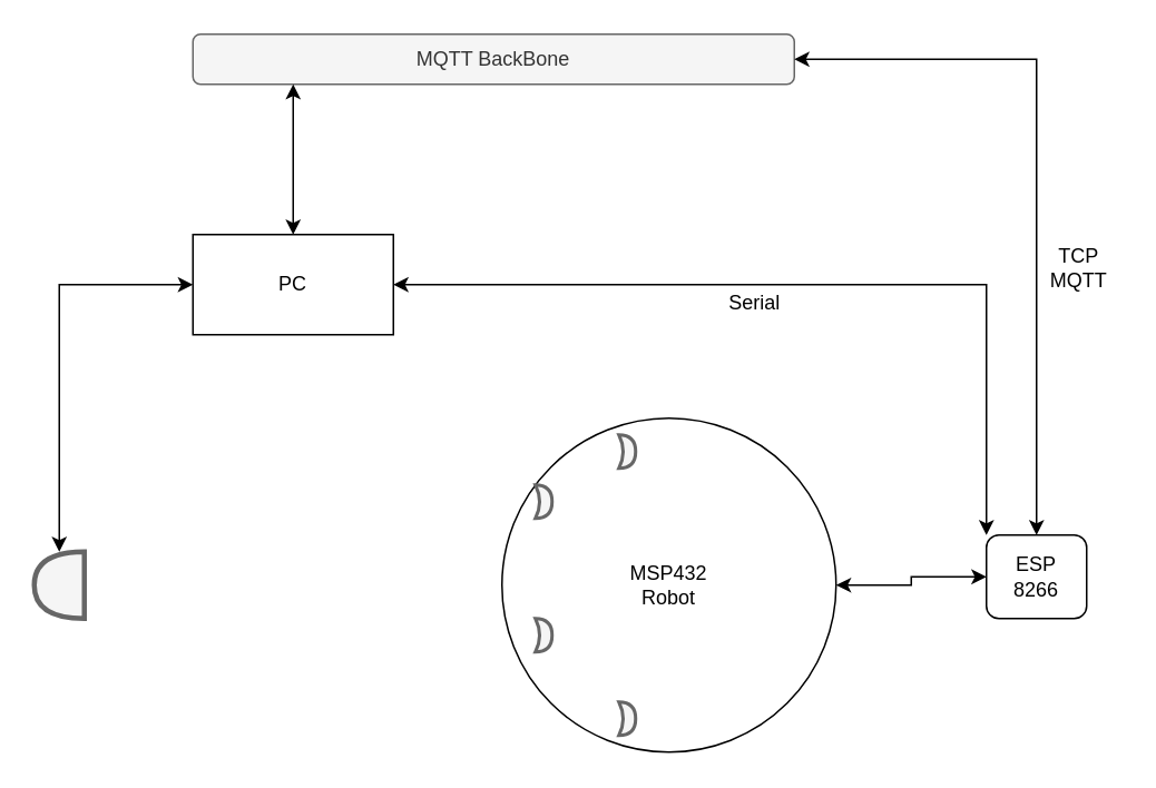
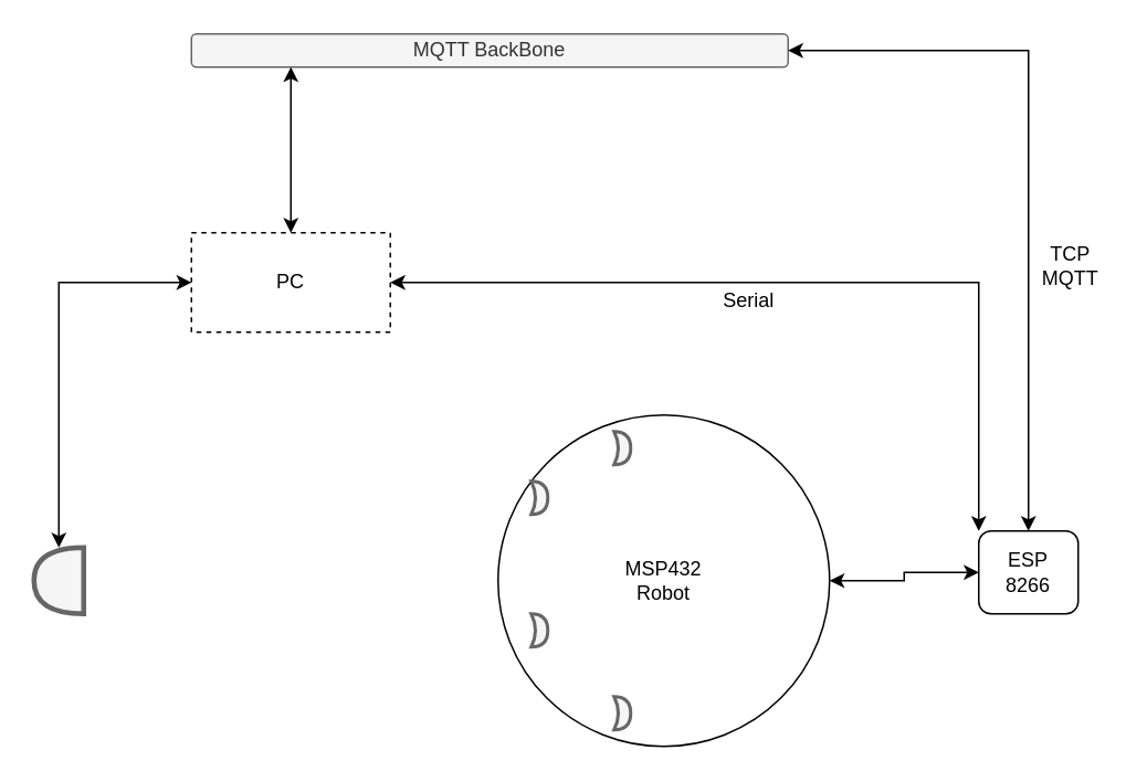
  <mxCell id="0" />
  <mxCell id="1" parent="0" />
- <mxCell id="2" value="MQTT BackBone" style="rounded=1;whiteSpace=wrap;html=1;fillColor=#f5f5f5;strokeColor=#666666;fontColor=#333333;" vertex="1" parent="1"><mxGeometry x="115" y="20" width="360" height="30" as="geometry" /></mxCell>
+ <mxCell id="2" value="MQTT BackBone" style="rounded=1;whiteSpace=wrap;html=1;fillColor=#f5f5f5;strokeColor=#666666;fontColor=#333333;" vertex="1" parent="1"><mxGeometry x="115" y="20" width="360" height="20" as="geometry" /></mxCell>
  <mxCell id="3" value="" style="shape=or;whiteSpace=wrap;html=1;rotation=-180;fillColor=#f5f5f5;strokeColor=#666666;fontColor=#333333;strokeWidth=3;" vertex="1" parent="1"><mxGeometry x="20" y="330" width="30" height="40" as="geometry" /></mxCell>
  <mxCell id="4" value="" style="edgeStyle=orthogonalEdgeStyle;rounded=0;orthogonalLoop=1;jettySize=auto;html=1;startArrow=classic;startFill=1;" edge="1" parent="1" source="5" target="7"><mxGeometry relative="1" as="geometry" /></mxCell>
  <mxCell id="5" value="MSP432&lt;br&gt;Robot" style="ellipse;whiteSpace=wrap;html=1;aspect=fixed;" vertex="1" parent="1"><mxGeometry x="300" y="250" width="200" height="200" as="geometry" /></mxCell>
  <mxCell id="6" style="edgeStyle=orthogonalEdgeStyle;rounded=0;orthogonalLoop=1;jettySize=auto;html=1;exitX=0.5;exitY=0;exitDx=0;exitDy=0;entryX=1;entryY=0.5;entryDx=0;entryDy=0;startArrow=classic;startFill=1;" edge="1" parent="1" source="7" target="2"><mxGeometry relative="1" as="geometry" /></mxCell>
  <mxCell id="7" value="ESP&lt;br&gt;8266" style="rounded=1;whiteSpace=wrap;html=1;" vertex="1" parent="1"><mxGeometry x="590" y="320" width="60" height="50" as="geometry" /></mxCell>
  <mxCell id="8" value="" style="shape=xor;whiteSpace=wrap;html=1;fillColor=#f5f5f5;strokeColor=#666666;fontColor=#333333;strokeWidth=2;" vertex="1" parent="1"><mxGeometry x="320" y="290" width="10" height="20" as="geometry" /></mxCell>
  <mxCell id="9" value="" style="shape=xor;whiteSpace=wrap;html=1;fillColor=#f5f5f5;strokeColor=#666666;fontColor=#333333;strokeWidth=2;" vertex="1" parent="1"><mxGeometry x="370" y="260" width="10" height="20" as="geometry" /></mxCell>
  <mxCell id="10" value="" style="shape=xor;whiteSpace=wrap;html=1;fillColor=#f5f5f5;strokeColor=#666666;fontColor=#333333;strokeWidth=2;" vertex="1" parent="1"><mxGeometry x="320" y="370" width="10" height="20" as="geometry" /></mxCell>
  <mxCell id="11" value="" style="shape=xor;whiteSpace=wrap;html=1;fillColor=#f5f5f5;strokeColor=#666666;fontColor=#333333;strokeWidth=2;" vertex="1" parent="1"><mxGeometry x="370" y="420" width="10" height="20" as="geometry" /></mxCell>
  <mxCell id="12" style="edgeStyle=orthogonalEdgeStyle;rounded=0;orthogonalLoop=1;jettySize=auto;html=1;exitX=0;exitY=0.5;exitDx=0;exitDy=0;startArrow=classic;startFill=1;" edge="1" parent="1" source="16" target="3"><mxGeometry relative="1" as="geometry" /></mxCell>
  <mxCell id="13" style="edgeStyle=orthogonalEdgeStyle;rounded=0;orthogonalLoop=1;jettySize=auto;html=1;exitX=0.5;exitY=0;exitDx=0;exitDy=0;startArrow=classic;startFill=1;" edge="1" parent="1" source="16" target="2"><mxGeometry relative="1" as="geometry"><Array as="points"><mxPoint x="175" y="95" /><mxPoint x="175" y="95" /></Array></mxGeometry></mxCell>
  <mxCell id="14" style="edgeStyle=orthogonalEdgeStyle;rounded=0;orthogonalLoop=1;jettySize=auto;html=1;exitX=1;exitY=0.5;exitDx=0;exitDy=0;entryX=0;entryY=0;entryDx=0;entryDy=0;startArrow=classic;startFill=1;" edge="1" parent="1" source="16" target="7"><mxGeometry relative="1" as="geometry" /></mxCell>
  <mxCell id="15" value="Serial" style="text;html=1;align=center;verticalAlign=middle;resizable=0;points=[];labelBackgroundColor=#ffffff;" vertex="1" connectable="0" parent="14"><mxGeometry x="0.026" y="-4" relative="1" as="geometry"><mxPoint x="-44" y="6" as="offset" /></mxGeometry></mxCell>
- <mxCell id="16" value="PC" style="rounded=0;whiteSpace=wrap;html=1;strokeWidth=1;" vertex="1" parent="1"><mxGeometry x="115" y="140" width="120" height="60" as="geometry" /></mxCell>
+ <mxCell id="16" value="PC" style="rounded=0;whiteSpace=wrap;html=1;strokeWidth=1;dashed=1;" vertex="1" parent="1"><mxGeometry x="115" y="140" width="120" height="60" as="geometry" /></mxCell>
  <mxCell id="17" value="TCP&lt;br&gt;MQTT" style="text;html=1;align=center;verticalAlign=middle;resizable=0;points=[];autosize=1;" vertex="1" parent="1"><mxGeometry x="620" y="145" width="50" height="30" as="geometry" /></mxCell>
